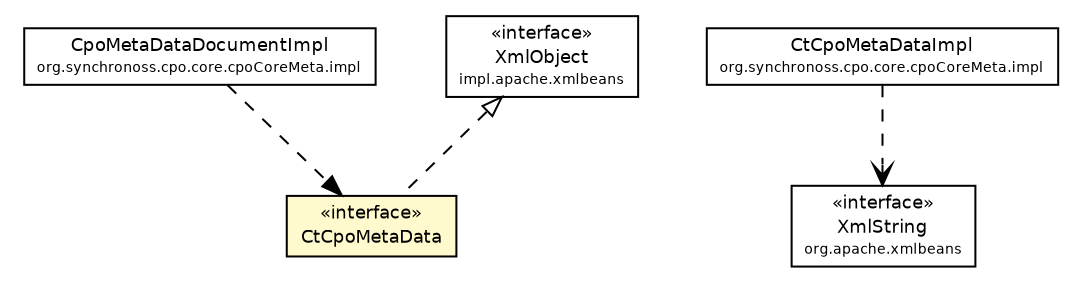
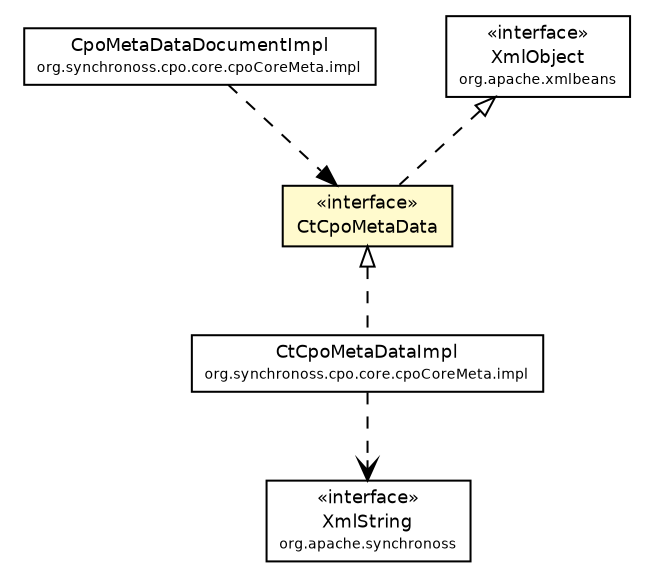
  digraph {
    node [fontcolor=black fontname=Helvetica fontsize=9.0 shape=plaintext]
    edge [fontname=Helvetica fontsize=10 headport=p labelfontname=Helvetica labelfontsize=10 style=dashed tailport=p]
    n1 [label=<<table border="0" cellborder="1" cellspacing="0" cellpadding="2" port="p" bgcolor="lemonChiffon" href="./CtCpoMetaData.html"> 		<tr><td><table border="0" cellspacing="0" cellpadding="1"> 			<tr><td> &laquo;interface&raquo; </td></tr> 			<tr><td> CtCpoMetaData </td></tr> 		</table></td></tr> 		</table>>]
    n2 [label=<<table border="0" cellborder="1" cellspacing="0" cellpadding="2" port="p" href="./impl/CtCpoMetaDataImpl.html"> 		<tr><td><table border="0" cellspacing="0" cellpadding="1"> 			<tr><td> CtCpoMetaDataImpl </td></tr> 			<tr><td><font point-size="7.0"> org.synchronoss.cpo.core.cpoCoreMeta.impl </font></td></tr> 		</table></td></tr> 		</table>>]
-   n3 [label=<<table border="0" cellborder="1" cellspacing="0" cellpadding="2" port="p" href="http://java.sun.com/j2se/1.4.2/docs/api/org/apache/xmlbeans/XmlString.html"> 		<tr><td><table border="0" cellspacing="0" cellpadding="1"> 			<tr><td> &laquo;interface&raquo; </td></tr> 			<tr><td> XmlString </td></tr> 			<tr><td><font point-size="7.0"> org.apache.xmlbeans </font></td></tr> 		</table></td></tr> 		</table>>]
+   n3 [label=<<table border="0" cellborder="1" cellspacing="0" cellpadding="2" port="p" href="http://java.sun.com/j2se/1.4.2/docs/api/org/apache/xmlbeans/XmlString.html"> 		<tr><td><table border="0" cellspacing="0" cellpadding="1"> 			<tr><td> &laquo;interface&raquo; </td></tr> 			<tr><td> XmlString </td></tr> 			<tr><td><font point-size="7.0"> org.apache.synchronoss </font></td></tr> 		</table></td></tr> 		</table>>]
    n4 [label=<<table border="0" cellborder="1" cellspacing="0" cellpadding="2" port="p" href="./impl/CpoMetaDataDocumentImpl.html"> 		<tr><td><table border="0" cellspacing="0" cellpadding="1"> 			<tr><td> CpoMetaDataDocumentImpl </td></tr> 			<tr><td><font point-size="7.0"> org.synchronoss.cpo.core.cpoCoreMeta.impl </font></td></tr> 		</table></td></tr> 		</table>>]
-   n5 [label=<<table border="0" cellborder="1" cellspacing="0" cellpadding="2" port="p" href="http://java.sun.com/j2se/1.4.2/docs/api/org/apache/xmlbeans/XmlObject.html"> 		<tr><td><table border="0" cellspacing="0" cellpadding="1"> 			<tr><td> &laquo;interface&raquo; </td></tr> 			<tr><td> XmlObject </td></tr> 			<tr><td><font point-size="7.0"> impl.apache.xmlbeans </font></td></tr> 		</table></td></tr> 		</table>>]
+   n5 [label=<<table border="0" cellborder="1" cellspacing="0" cellpadding="2" port="p" href="http://java.sun.com/j2se/1.4.2/docs/api/org/apache/xmlbeans/XmlObject.html"> 		<tr><td><table border="0" cellspacing="0" cellpadding="1"> 			<tr><td> &laquo;interface&raquo; </td></tr> 			<tr><td> XmlObject </td></tr> 			<tr><td><font point-size="7.0"> org.apache.xmlbeans </font></td></tr> 		</table></td></tr> 		</table>>]
+   n1 -> n2 [arrowtail=empty dir=back]
    n2 -> n3 [arrowhead=open color=black fontcolor=black fontsize=10.0]
    n4 -> n1 [arrowhead=normal color=black fontcolor=black fontsize=10.0]
    n5 -> n1 [arrowtail=empty dir=back]
  }
